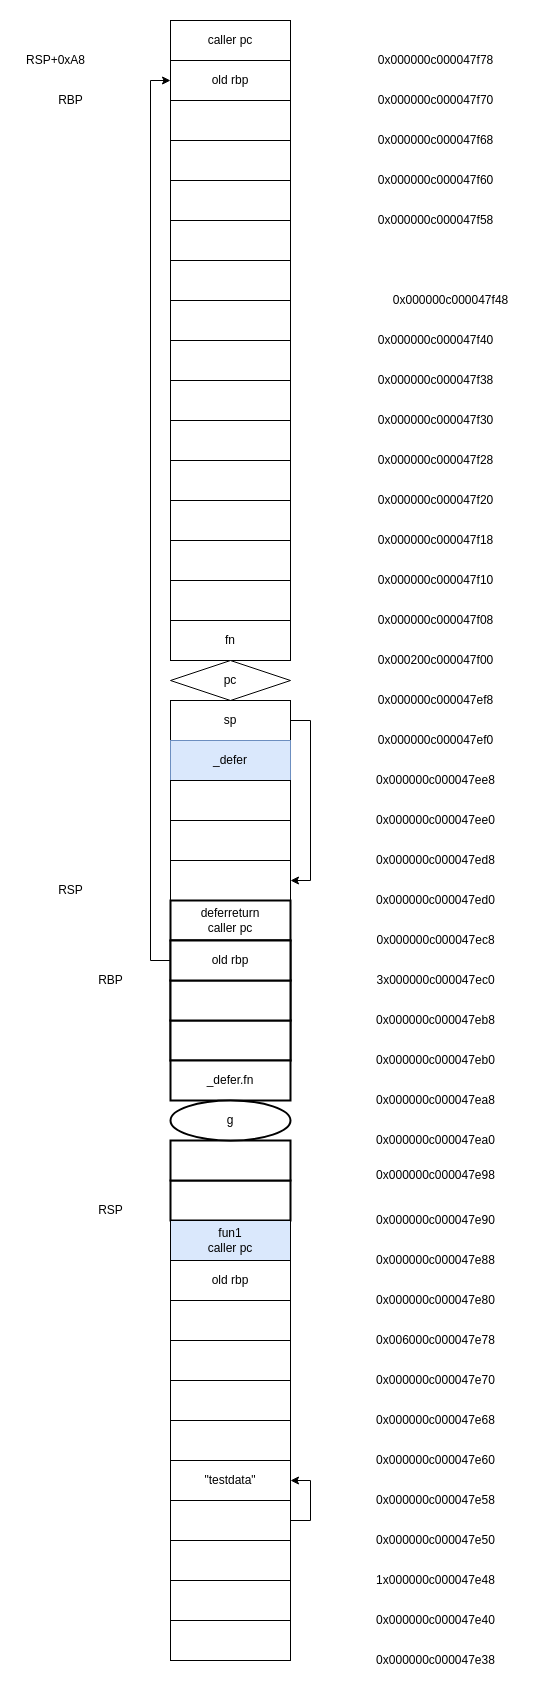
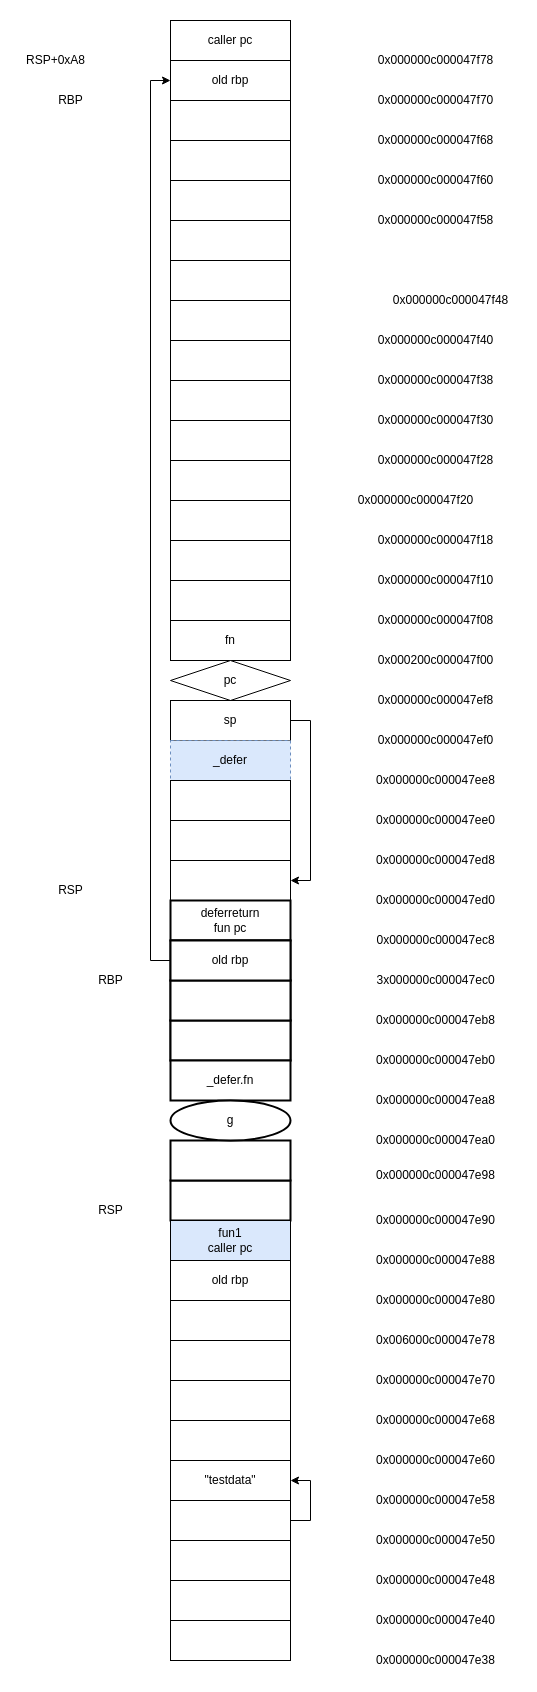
  <mxCell id="0" />
  <mxCell id="1" parent="0" />
  <mxCell id="2" value="caller pc" style="rounded=0;whiteSpace=wrap;html=1;" vertex="1" parent="1"><mxGeometry x="170" y="20" width="120" height="40" as="geometry" /></mxCell>
  <mxCell id="3" value="0x000000c000047f78" style="text;html=1;align=center;verticalAlign=middle;resizable=0;points=[];autosize=1;strokeColor=none;fillColor=none;" vertex="1" parent="1"><mxGeometry x="370" y="50" width="130" height="20" as="geometry" /></mxCell>
  <mxCell id="4" value="old rbp" style="rounded=0;whiteSpace=wrap;html=1;" vertex="1" parent="1"><mxGeometry x="170" y="60" width="120" height="40" as="geometry" /></mxCell>
  <mxCell id="5" value="0x000000c000047f70" style="text;html=1;align=center;verticalAlign=middle;resizable=0;points=[];autosize=1;strokeColor=none;fillColor=none;" vertex="1" parent="1"><mxGeometry x="370" y="90" width="130" height="20" as="geometry" /></mxCell>
  <mxCell id="6" value="" style="rounded=0;whiteSpace=wrap;html=1;" vertex="1" parent="1"><mxGeometry x="170" y="100" width="120" height="40" as="geometry" /></mxCell>
  <mxCell id="7" value="0x000000c000047f68" style="text;html=1;align=center;verticalAlign=middle;resizable=0;points=[];autosize=1;strokeColor=none;fillColor=none;" vertex="1" parent="1"><mxGeometry x="370" y="130" width="130" height="20" as="geometry" /></mxCell>
  <mxCell id="8" value="" style="rounded=0;whiteSpace=wrap;html=1;" vertex="1" parent="1"><mxGeometry x="170" y="140" width="120" height="40" as="geometry" /></mxCell>
  <mxCell id="9" value="0x000000c000047f60" style="text;html=1;align=center;verticalAlign=middle;resizable=0;points=[];autosize=1;strokeColor=none;fillColor=none;" vertex="1" parent="1"><mxGeometry x="370" y="170" width="130" height="20" as="geometry" /></mxCell>
  <mxCell id="10" value="" style="rounded=0;whiteSpace=wrap;html=1;" vertex="1" parent="1"><mxGeometry x="170" y="180" width="120" height="40" as="geometry" /></mxCell>
  <mxCell id="11" value="0x000000c000047f58" style="text;html=1;align=center;verticalAlign=middle;resizable=0;points=[];autosize=1;strokeColor=none;fillColor=none;" vertex="1" parent="1"><mxGeometry x="370" y="210" width="130" height="20" as="geometry" /></mxCell>
  <mxCell id="12" value="" style="rounded=0;whiteSpace=wrap;html=1;" vertex="1" parent="1"><mxGeometry x="170" y="220" width="120" height="40" as="geometry" /></mxCell>
  <mxCell id="13" value="" style="rounded=0;whiteSpace=wrap;html=1;" vertex="1" parent="1"><mxGeometry x="170" y="260" width="120" height="40" as="geometry" /></mxCell>
  <mxCell id="14" value="0x000000c000047f48" style="text;html=1;align=center;verticalAlign=middle;resizable=0;points=[];autosize=1;strokeColor=none;fillColor=none;" vertex="1" parent="1"><mxGeometry x="385" y="290" width="130" height="20" as="geometry" /></mxCell>
  <mxCell id="15" value="" style="rounded=0;whiteSpace=wrap;html=1;" vertex="1" parent="1"><mxGeometry x="170" y="300" width="120" height="40" as="geometry" /></mxCell>
  <mxCell id="16" value="0x000000c000047f40" style="text;html=1;align=center;verticalAlign=middle;resizable=0;points=[];autosize=1;strokeColor=none;fillColor=none;" vertex="1" parent="1"><mxGeometry x="370" y="330" width="130" height="20" as="geometry" /></mxCell>
  <mxCell id="17" value="" style="rounded=0;whiteSpace=wrap;html=1;" vertex="1" parent="1"><mxGeometry x="170" y="340" width="120" height="40" as="geometry" /></mxCell>
  <mxCell id="18" value="0x000000c000047f38" style="text;html=1;align=center;verticalAlign=middle;resizable=0;points=[];autosize=1;strokeColor=none;fillColor=none;" vertex="1" parent="1"><mxGeometry x="370" y="370" width="130" height="20" as="geometry" /></mxCell>
  <mxCell id="19" value="" style="rounded=0;whiteSpace=wrap;html=1;" vertex="1" parent="1"><mxGeometry x="170" y="380" width="120" height="40" as="geometry" /></mxCell>
  <mxCell id="20" value="0x000000c000047f30" style="text;html=1;align=center;verticalAlign=middle;resizable=0;points=[];autosize=1;strokeColor=none;fillColor=none;" vertex="1" parent="1"><mxGeometry x="370" y="410" width="130" height="20" as="geometry" /></mxCell>
  <mxCell id="21" value="" style="rounded=0;whiteSpace=wrap;html=1;" vertex="1" parent="1"><mxGeometry x="170" y="420" width="120" height="40" as="geometry" /></mxCell>
  <mxCell id="22" value="0x000000c000047f28" style="text;html=1;align=center;verticalAlign=middle;resizable=0;points=[];autosize=1;strokeColor=none;fillColor=none;" vertex="1" parent="1"><mxGeometry x="370" y="450" width="130" height="20" as="geometry" /></mxCell>
  <mxCell id="23" value="" style="rounded=0;whiteSpace=wrap;html=1;" vertex="1" parent="1"><mxGeometry x="170" y="460" width="120" height="40" as="geometry" /></mxCell>
- <mxCell id="24" value="0x000000c000047f20" style="text;html=1;align=center;verticalAlign=middle;resizable=0;points=[];autosize=1;strokeColor=none;fillColor=none;" vertex="1" parent="1"><mxGeometry x="370" y="490" width="130" height="20" as="geometry" /></mxCell>
+ <mxCell id="24" value="0x000000c000047f20" style="text;html=1;align=center;verticalAlign=middle;resizable=0;points=[];autosize=1;strokeColor=none;fillColor=none;" vertex="1" parent="1"><mxGeometry x="350" y="490" width="130" height="20" as="geometry" /></mxCell>
  <mxCell id="25" value="" style="rounded=0;whiteSpace=wrap;html=1;" vertex="1" parent="1"><mxGeometry x="170" y="500" width="120" height="40" as="geometry" /></mxCell>
  <mxCell id="26" value="0x000000c000047f18" style="text;html=1;align=center;verticalAlign=middle;resizable=0;points=[];autosize=1;strokeColor=none;fillColor=none;" vertex="1" parent="1"><mxGeometry x="370" y="530" width="130" height="20" as="geometry" /></mxCell>
  <mxCell id="27" value="" style="rounded=0;whiteSpace=wrap;html=1;" vertex="1" parent="1"><mxGeometry x="170" y="540" width="120" height="40" as="geometry" /></mxCell>
  <mxCell id="28" value="0x000000c000047f10" style="text;html=1;align=center;verticalAlign=middle;resizable=0;points=[];autosize=1;strokeColor=none;fillColor=none;" vertex="1" parent="1"><mxGeometry x="370" y="570" width="130" height="20" as="geometry" /></mxCell>
  <mxCell id="29" value="" style="rounded=0;whiteSpace=wrap;html=1;" vertex="1" parent="1"><mxGeometry x="170" y="580" width="120" height="40" as="geometry" /></mxCell>
  <mxCell id="30" value="0x000000c000047f08" style="text;html=1;align=center;verticalAlign=middle;resizable=0;points=[];autosize=1;strokeColor=none;fillColor=none;" vertex="1" parent="1"><mxGeometry x="370" y="610" width="130" height="20" as="geometry" /></mxCell>
  <mxCell id="31" value="fn" style="rounded=0;whiteSpace=wrap;html=1;" vertex="1" parent="1"><mxGeometry x="170" y="620" width="120" height="40" as="geometry" /></mxCell>
  <mxCell id="32" value="0x000200c000047f00" style="text;html=1;align=center;verticalAlign=middle;resizable=0;points=[];autosize=1;strokeColor=none;fillColor=none;" vertex="1" parent="1"><mxGeometry x="370" y="650" width="130" height="20" as="geometry" /></mxCell>
  <mxCell id="33" value="pc" style="rhombus;whiteSpace=wrap;html=1;" vertex="1" parent="1"><mxGeometry x="170" y="660" width="120" height="40" as="geometry" /></mxCell>
  <mxCell id="34" value="0x000000c000047ef8" style="text;html=1;align=center;verticalAlign=middle;resizable=0;points=[];autosize=1;strokeColor=none;fillColor=none;" vertex="1" parent="1"><mxGeometry x="370" y="690" width="130" height="20" as="geometry" /></mxCell>
  <mxCell id="35" style="edgeStyle=orthogonalEdgeStyle;rounded=0;orthogonalLoop=1;jettySize=auto;html=1;exitX=1;exitY=0.5;exitDx=0;exitDy=0;entryX=1;entryY=0.5;entryDx=0;entryDy=0;" edge="1" parent="1" source="36" target="44"><mxGeometry relative="1" as="geometry" /></mxCell>
  <mxCell id="36" value="sp" style="rounded=0;whiteSpace=wrap;html=1;" vertex="1" parent="1"><mxGeometry x="170" y="700" width="120" height="40" as="geometry" /></mxCell>
  <mxCell id="37" value="0x000000c000047ef0" style="text;html=1;align=center;verticalAlign=middle;resizable=0;points=[];autosize=1;strokeColor=none;fillColor=none;" vertex="1" parent="1"><mxGeometry x="370" y="730" width="130" height="20" as="geometry" /></mxCell>
- <mxCell id="38" value="_defer" style="rounded=0;whiteSpace=wrap;html=1;fillColor=#dae8fc;strokeColor=#6c8ebf;" vertex="1" parent="1"><mxGeometry x="170" y="740" width="120" height="40" as="geometry" /></mxCell>
+ <mxCell id="38" value="_defer" style="rounded=0;whiteSpace=wrap;html=1;fillColor=#dae8fc;strokeColor=#6c8ebf;dashed=1;" vertex="1" parent="1"><mxGeometry x="170" y="740" width="120" height="40" as="geometry" /></mxCell>
  <mxCell id="39" value="0x000000c000047ee8" style="text;html=1;align=center;verticalAlign=middle;resizable=0;points=[];autosize=1;strokeColor=none;fillColor=none;" vertex="1" parent="1"><mxGeometry x="370" y="770" width="130" height="20" as="geometry" /></mxCell>
  <mxCell id="40" value="" style="rounded=0;whiteSpace=wrap;html=1;" vertex="1" parent="1"><mxGeometry x="170" y="780" width="120" height="40" as="geometry" /></mxCell>
  <mxCell id="41" value="0x000000c000047ee0" style="text;html=1;align=center;verticalAlign=middle;resizable=0;points=[];autosize=1;strokeColor=none;fillColor=none;" vertex="1" parent="1"><mxGeometry x="370" y="810" width="130" height="20" as="geometry" /></mxCell>
  <mxCell id="42" value="" style="rounded=0;whiteSpace=wrap;html=1;" vertex="1" parent="1"><mxGeometry x="170" y="820" width="120" height="40" as="geometry" /></mxCell>
  <mxCell id="43" value="0x000000c000047ed8" style="text;html=1;align=center;verticalAlign=middle;resizable=0;points=[];autosize=1;strokeColor=none;fillColor=none;" vertex="1" parent="1"><mxGeometry x="370" y="850" width="130" height="20" as="geometry" /></mxCell>
  <mxCell id="44" value="" style="rounded=0;whiteSpace=wrap;html=1;" vertex="1" parent="1"><mxGeometry x="170" y="860" width="120" height="40" as="geometry" /></mxCell>
  <mxCell id="45" value="0x000000c000047ed0" style="text;html=1;align=center;verticalAlign=middle;resizable=0;points=[];autosize=1;strokeColor=none;fillColor=none;" vertex="1" parent="1"><mxGeometry x="370" y="890" width="130" height="20" as="geometry" /></mxCell>
  <mxCell id="46" value="&lt;span&gt;RSP+0xA8&lt;/span&gt;" style="text;html=1;align=center;verticalAlign=middle;resizable=0;points=[];autosize=1;strokeColor=none;fillColor=none;" vertex="1" parent="1"><mxGeometry x="20" y="50" width="70" height="20" as="geometry" /></mxCell>
  <mxCell id="47" value="&lt;span&gt;RSP&lt;/span&gt;" style="text;html=1;align=center;verticalAlign=middle;resizable=0;points=[];autosize=1;strokeColor=none;fillColor=none;" vertex="1" parent="1"><mxGeometry y="880" width="40" height="20" as="geometry" x="50" /></mxCell>
  <mxCell id="48" value="RBP" style="text;html=1;align=center;verticalAlign=middle;resizable=0;points=[];autosize=1;strokeColor=none;fillColor=none;" vertex="1" parent="1"><mxGeometry y="90" width="40" height="20" as="geometry" x="50" /></mxCell>
- <mxCell id="49" value="deferreturn&lt;br&gt;caller pc" style="rounded=0;whiteSpace=wrap;html=1;strokeColor=default;strokeWidth=2;" vertex="1" parent="1"><mxGeometry x="170" y="900" width="120" height="40" as="geometry" /></mxCell>
+ <mxCell id="49" value="deferreturn&lt;br&gt;fun pc" style="rounded=0;whiteSpace=wrap;html=1;strokeColor=default;strokeWidth=2;" vertex="1" parent="1"><mxGeometry x="170" y="900" width="120" height="40" as="geometry" /></mxCell>
  <mxCell id="50" value="0x000000c000047ec8" style="text;html=1;align=center;verticalAlign=middle;resizable=0;points=[];autosize=1;strokeColor=none;fillColor=none;" vertex="1" parent="1"><mxGeometry x="370" y="930" width="130" height="20" as="geometry" /></mxCell>
  <mxCell id="51" value="old rbp" style="rounded=0;whiteSpace=wrap;html=1;strokeColor=default;strokeWidth=2;" vertex="1" parent="1"><mxGeometry x="170" y="940" width="120" height="40" as="geometry" /></mxCell>
  <mxCell id="52" value="" style="rounded=0;whiteSpace=wrap;html=1;strokeColor=default;strokeWidth=2;" vertex="1" parent="1"><mxGeometry x="170" y="980" width="120" height="40" as="geometry" /></mxCell>
  <mxCell id="53" value="" style="rounded=0;whiteSpace=wrap;html=1;strokeColor=default;strokeWidth=2;" vertex="1" parent="1"><mxGeometry x="170" y="1020" width="120" height="40" as="geometry" /></mxCell>
  <mxCell id="54" value="0x000000c000047eb0" style="text;html=1;align=center;verticalAlign=middle;resizable=0;points=[];autosize=1;strokeColor=none;fillColor=none;" vertex="1" parent="1"><mxGeometry x="370" y="1050" width="130" height="20" as="geometry" /></mxCell>
  <mxCell id="55" value="0x000000c000047eb8" style="text;html=1;align=center;verticalAlign=middle;resizable=0;points=[];autosize=1;strokeColor=none;fillColor=none;" vertex="1" parent="1"><mxGeometry x="370" y="1010" width="130" height="20" as="geometry" /></mxCell>
  <mxCell id="56" value="3x000000c000047ec0" style="text;html=1;align=center;verticalAlign=middle;resizable=0;points=[];autosize=1;strokeColor=none;fillColor=none;" vertex="1" parent="1"><mxGeometry x="370" y="970" width="130" height="20" as="geometry" /></mxCell>
  <mxCell id="57" value="&lt;span&gt;RSP&lt;/span&gt;" style="text;html=1;align=center;verticalAlign=middle;resizable=0;points=[];autosize=1;strokeColor=none;fillColor=none;" vertex="1" parent="1"><mxGeometry x="90" y="1200" width="40" height="20" as="geometry" /></mxCell>
  <mxCell id="58" value="RBP" style="text;html=1;align=center;verticalAlign=middle;resizable=0;points=[];autosize=1;strokeColor=none;fillColor=none;" vertex="1" parent="1"><mxGeometry x="90" y="970" width="40" height="20" as="geometry" /></mxCell>
  <mxCell id="59" value="" style="rounded=0;whiteSpace=wrap;html=1;strokeColor=default;strokeWidth=2;" vertex="1" parent="1"><mxGeometry x="170" y="1020" width="120" height="40" as="geometry" /></mxCell>
  <mxCell id="60" value="" style="rounded=0;whiteSpace=wrap;html=1;strokeColor=default;strokeWidth=2;" vertex="1" parent="1"><mxGeometry x="170" y="980" width="120" height="40" as="geometry" /></mxCell>
  <mxCell id="61" style="edgeStyle=orthogonalEdgeStyle;rounded=0;orthogonalLoop=1;jettySize=auto;html=1;exitX=0;exitY=0.5;exitDx=0;exitDy=0;entryX=0;entryY=0.5;entryDx=0;entryDy=0;" edge="1" parent="1" source="62" target="4"><mxGeometry relative="1" as="geometry" /></mxCell>
  <mxCell id="62" value="old rbp" style="rounded=0;whiteSpace=wrap;html=1;strokeColor=default;strokeWidth=2;" vertex="1" parent="1"><mxGeometry x="170" y="940" width="120" height="40" as="geometry" /></mxCell>
  <mxCell id="63" value="_defer.fn" style="rounded=0;whiteSpace=wrap;html=1;strokeColor=default;strokeWidth=2;" vertex="1" parent="1"><mxGeometry x="170" y="1060" width="120" height="40" as="geometry" /></mxCell>
  <mxCell id="64" value="" style="rounded=0;whiteSpace=wrap;html=1;strokeColor=default;strokeWidth=2;" vertex="1" parent="1"><mxGeometry x="170" y="1180" width="120" height="40" as="geometry" /></mxCell>
  <mxCell id="65" value="" style="rounded=0;whiteSpace=wrap;html=1;strokeColor=default;strokeWidth=2;" vertex="1" parent="1"><mxGeometry x="170" y="1140" width="120" height="40" as="geometry" /></mxCell>
  <mxCell id="66" value="g" style="ellipse;whiteSpace=wrap;html=1;strokeColor=default;strokeWidth=2;" vertex="1" parent="1"><mxGeometry x="170" y="1100" width="120" height="40" as="geometry" /></mxCell>
  <mxCell id="67" value="0x000000c000047ea8" style="text;html=1;align=center;verticalAlign=middle;resizable=0;points=[];autosize=1;strokeColor=none;fillColor=none;" vertex="1" parent="1"><mxGeometry x="370" y="1090" width="130" height="20" as="geometry" /></mxCell>
  <mxCell id="68" value="0x000000c000047ea0" style="text;html=1;align=center;verticalAlign=middle;resizable=0;points=[];autosize=1;strokeColor=none;fillColor=none;" vertex="1" parent="1"><mxGeometry x="370" y="1130" width="130" height="20" as="geometry" /></mxCell>
  <mxCell id="69" value="0x000000c000047e98" style="text;html=1;align=center;verticalAlign=middle;resizable=0;points=[];autosize=1;strokeColor=none;fillColor=none;" vertex="1" parent="1"><mxGeometry x="370" y="1165" width="130" height="20" as="geometry" /></mxCell>
  <mxCell id="70" value="0x000000c000047e90" style="text;html=1;align=center;verticalAlign=middle;resizable=0;points=[];autosize=1;strokeColor=none;fillColor=none;" vertex="1" parent="1"><mxGeometry x="370" y="1210" width="130" height="20" as="geometry" /></mxCell>
  <mxCell id="71" value="&lt;span&gt;fun1&lt;/span&gt;&lt;br&gt;&lt;span&gt;caller pc&lt;/span&gt;" style="rounded=0;whiteSpace=wrap;html=1;fillColor=#dae8fc;" vertex="1" parent="1"><mxGeometry x="170" y="1220" width="120" height="40" as="geometry" /></mxCell>
  <mxCell id="72" value="&lt;span&gt;old rbp&lt;/span&gt;" style="rounded=0;whiteSpace=wrap;html=1;" vertex="1" parent="1"><mxGeometry x="170" y="1260" width="120" height="40" as="geometry" /></mxCell>
  <mxCell id="73" value="" style="rounded=0;whiteSpace=wrap;html=1;" vertex="1" parent="1"><mxGeometry x="170" y="1300" width="120" height="40" as="geometry" /></mxCell>
  <mxCell id="74" value="" style="rounded=0;whiteSpace=wrap;html=1;" vertex="1" parent="1"><mxGeometry x="170" y="1340" width="120" height="40" as="geometry" /></mxCell>
  <mxCell id="75" value="0x000000c000047e88" style="text;html=1;align=center;verticalAlign=middle;resizable=0;points=[];autosize=1;strokeColor=none;fillColor=none;" vertex="1" parent="1"><mxGeometry x="370" y="1250" width="130" height="20" as="geometry" /></mxCell>
  <mxCell id="76" value="" style="rounded=0;whiteSpace=wrap;html=1;" vertex="1" parent="1"><mxGeometry x="170" y="1380" width="120" height="40" as="geometry" /></mxCell>
  <mxCell id="77" value="" style="rounded=0;whiteSpace=wrap;html=1;" vertex="1" parent="1"><mxGeometry x="170" y="1420" width="120" height="40" as="geometry" /></mxCell>
  <mxCell id="78" value="&quot;testdata&quot;" style="rounded=0;whiteSpace=wrap;html=1;" vertex="1" parent="1"><mxGeometry x="170" y="1460" width="120" height="40" as="geometry" /></mxCell>
  <mxCell id="79" style="edgeStyle=orthogonalEdgeStyle;rounded=0;orthogonalLoop=1;jettySize=auto;html=1;exitX=1;exitY=0.5;exitDx=0;exitDy=0;entryX=1;entryY=0.5;entryDx=0;entryDy=0;" edge="1" parent="1" source="80" target="78"><mxGeometry relative="1" as="geometry" /></mxCell>
  <mxCell id="80" value="" style="rounded=0;whiteSpace=wrap;html=1;" vertex="1" parent="1"><mxGeometry x="170" y="1500" width="120" height="40" as="geometry" /></mxCell>
  <mxCell id="81" value="" style="rounded=0;whiteSpace=wrap;html=1;" vertex="1" parent="1"><mxGeometry x="170" y="1540" width="120" height="40" as="geometry" /></mxCell>
  <mxCell id="82" value="" style="rounded=0;whiteSpace=wrap;html=1;" vertex="1" parent="1"><mxGeometry x="170" y="1580" width="120" height="40" as="geometry" /></mxCell>
  <mxCell id="83" value="" style="rounded=0;whiteSpace=wrap;html=1;" vertex="1" parent="1"><mxGeometry x="170" y="1620" width="120" height="40" as="geometry" /></mxCell>
  <mxCell id="84" value="0x000000c000047e38" style="text;html=1;align=center;verticalAlign=middle;resizable=0;points=[];autosize=1;strokeColor=none;fillColor=none;" vertex="1" parent="1"><mxGeometry x="370" y="1650" width="130" height="20" as="geometry" /></mxCell>
  <mxCell id="85" value="0x000000c000047e40" style="text;html=1;align=center;verticalAlign=middle;resizable=0;points=[];autosize=1;strokeColor=none;fillColor=none;" vertex="1" parent="1"><mxGeometry x="370" y="1610" width="130" height="20" as="geometry" /></mxCell>
- <mxCell id="86" value="1x000000c000047e48" style="text;html=1;align=center;verticalAlign=middle;resizable=0;points=[];autosize=1;strokeColor=none;fillColor=none;" vertex="1" parent="1"><mxGeometry x="370" y="1570" width="130" height="20" as="geometry" /></mxCell>
+ <mxCell id="86" value="0x000000c000047e48" style="text;html=1;align=center;verticalAlign=middle;resizable=0;points=[];autosize=1;strokeColor=none;fillColor=none;" vertex="1" parent="1"><mxGeometry x="370" y="1570" width="130" height="20" as="geometry" /></mxCell>
  <mxCell id="87" value="0x000000c000047e50" style="text;html=1;align=center;verticalAlign=middle;resizable=0;points=[];autosize=1;strokeColor=none;fillColor=none;" vertex="1" parent="1"><mxGeometry x="370" y="1530" width="130" height="20" as="geometry" /></mxCell>
  <mxCell id="88" value="0x000000c000047e58" style="text;html=1;align=center;verticalAlign=middle;resizable=0;points=[];autosize=1;strokeColor=none;fillColor=none;" vertex="1" parent="1"><mxGeometry x="370" y="1490" width="130" height="20" as="geometry" /></mxCell>
  <mxCell id="89" value="0x000000c000047e60" style="text;html=1;align=center;verticalAlign=middle;resizable=0;points=[];autosize=1;strokeColor=none;fillColor=none;" vertex="1" parent="1"><mxGeometry x="370" y="1450" width="130" height="20" as="geometry" /></mxCell>
  <mxCell id="90" value="0x000000c000047e68" style="text;html=1;align=center;verticalAlign=middle;resizable=0;points=[];autosize=1;strokeColor=none;fillColor=none;" vertex="1" parent="1"><mxGeometry x="370" y="1410" width="130" height="20" as="geometry" /></mxCell>
  <mxCell id="91" value="0x000000c000047e70" style="text;html=1;align=center;verticalAlign=middle;resizable=0;points=[];autosize=1;strokeColor=none;fillColor=none;" vertex="1" parent="1"><mxGeometry x="370" y="1370" width="130" height="20" as="geometry" /></mxCell>
  <mxCell id="92" value="0x006000c000047e78" style="text;html=1;align=center;verticalAlign=middle;resizable=0;points=[];autosize=1;strokeColor=none;fillColor=none;" vertex="1" parent="1"><mxGeometry x="370" y="1330" width="130" height="20" as="geometry" /></mxCell>
  <mxCell id="93" value="0x000000c000047e80" style="text;html=1;align=center;verticalAlign=middle;resizable=0;points=[];autosize=1;strokeColor=none;fillColor=none;" vertex="1" parent="1"><mxGeometry x="370" y="1290" width="130" height="20" as="geometry" /></mxCell>
